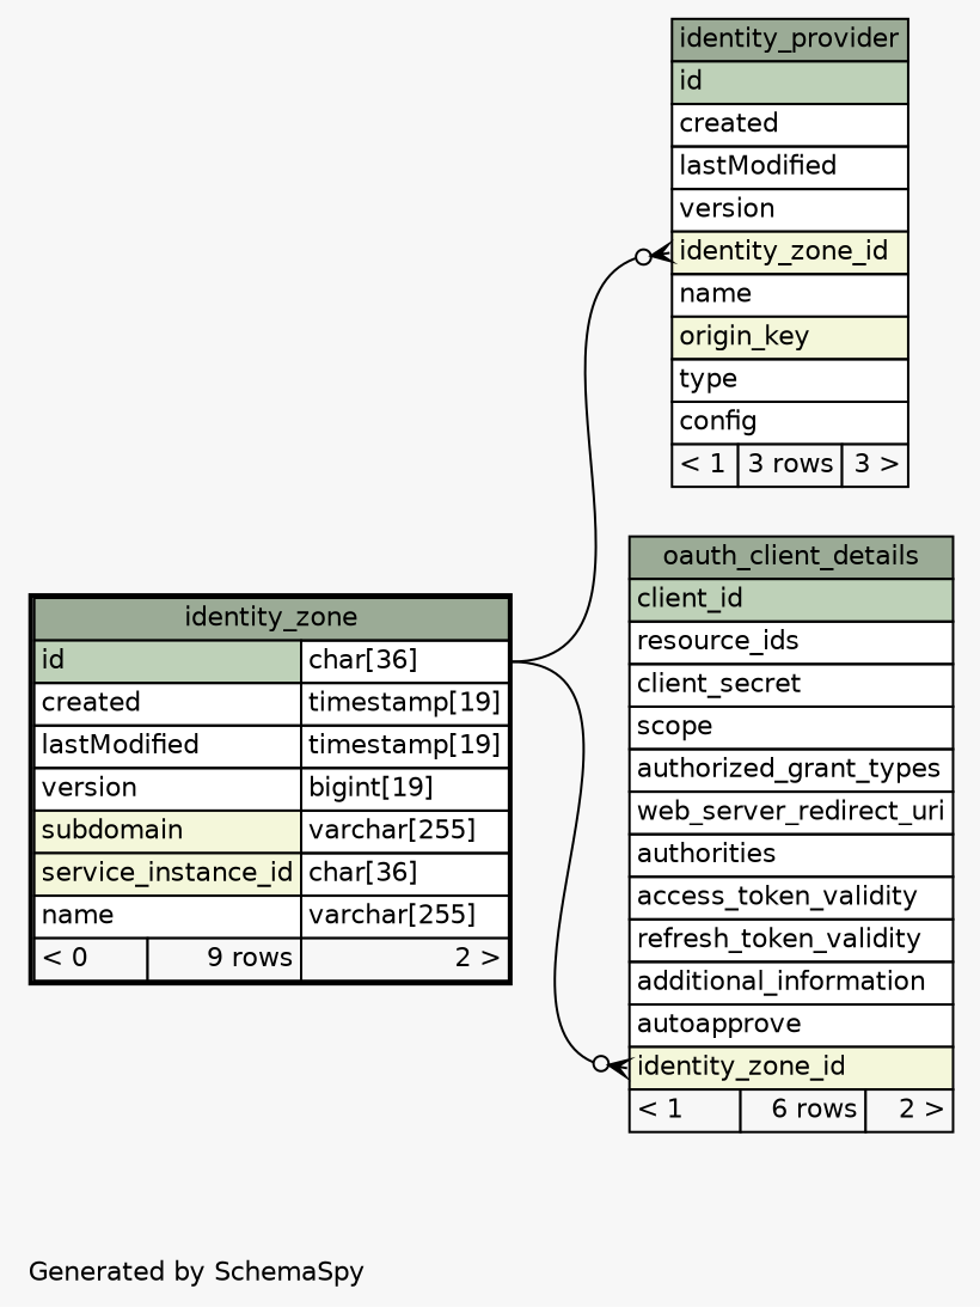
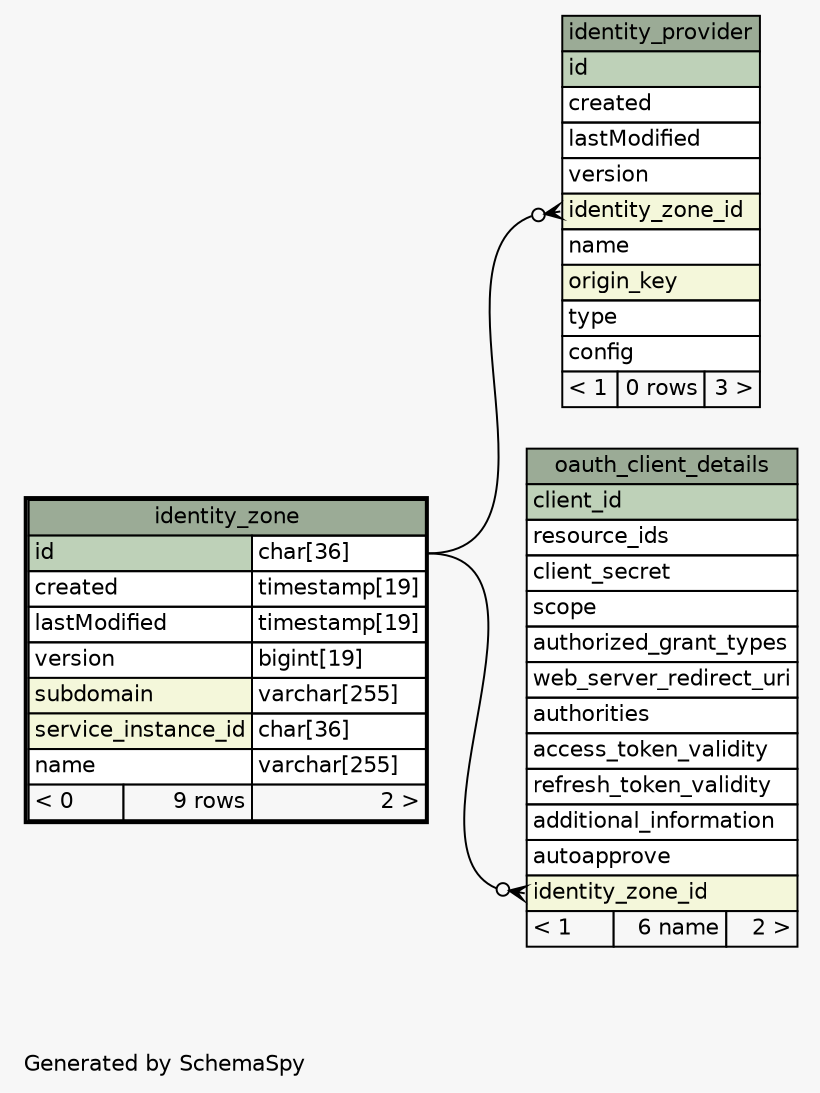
  digraph {
    bgcolor="#f7f7f7"
    fontname="DejaVu Sans"
    fontsize=11
    label="\nGenerated by SchemaSpy"
    labeljust=l
    nodesep=0.18
    rankdir=RL
    ranksep=0.46
    node [fontname="DejaVu Sans" fontsize=11 shape=plaintext]
    edge [arrowhead=none arrowsize=0.8 arrowtail=crowodot dir=back fontname="DejaVu Sans" headport="id.type:e" tailport="identity_zone_id:w"]
-   n1 [label=<     <TABLE BORDER="0" CELLBORDER="1" CELLSPACING="0" BGCOLOR="#ffffff">       <TR><TD COLSPAN="3" BGCOLOR="#9bab96" ALIGN="CENTER">identity_provider</TD></TR>       <TR><TD PORT="id" COLSPAN="3" BGCOLOR="#bed1b8" ALIGN="LEFT">id</TD></TR>       <TR><TD PORT="created" COLSPAN="3" ALIGN="LEFT">created</TD></TR>       <TR><TD PORT="lastModified" COLSPAN="3" ALIGN="LEFT">lastModified</TD></TR>       <TR><TD PORT="version" COLSPAN="3" ALIGN="LEFT">version</TD></TR>       <TR><TD PORT="identity_zone_id" COLSPAN="3" BGCOLOR="#f4f7da" ALIGN="LEFT">identity_zone_id</TD></TR>       <TR><TD PORT="name" COLSPAN="3" ALIGN="LEFT">name</TD></TR>       <TR><TD PORT="origin_key" COLSPAN="3" BGCOLOR="#f4f7da" ALIGN="LEFT">origin_key</TD></TR>       <TR><TD PORT="type" COLSPAN="3" ALIGN="LEFT">type</TD></TR>       <TR><TD PORT="config" COLSPAN="3" ALIGN="LEFT">config</TD></TR>       <TR><TD ALIGN="LEFT" BGCOLOR="#f7f7f7">&lt; 1</TD><TD ALIGN="RIGHT" BGCOLOR="#f7f7f7">3 rows</TD><TD ALIGN="RIGHT" BGCOLOR="#f7f7f7">3 &gt;</TD></TR>     </TABLE>>]
+   n1 [label=<     <TABLE BORDER="0" CELLBORDER="1" CELLSPACING="0" BGCOLOR="#ffffff">       <TR><TD COLSPAN="3" BGCOLOR="#9bab96" ALIGN="CENTER">identity_provider</TD></TR>       <TR><TD PORT="id" COLSPAN="3" BGCOLOR="#bed1b8" ALIGN="LEFT">id</TD></TR>       <TR><TD PORT="created" COLSPAN="3" ALIGN="LEFT">created</TD></TR>       <TR><TD PORT="lastModified" COLSPAN="3" ALIGN="LEFT">lastModified</TD></TR>       <TR><TD PORT="version" COLSPAN="3" ALIGN="LEFT">version</TD></TR>       <TR><TD PORT="identity_zone_id" COLSPAN="3" BGCOLOR="#f4f7da" ALIGN="LEFT">identity_zone_id</TD></TR>       <TR><TD PORT="name" COLSPAN="3" ALIGN="LEFT">name</TD></TR>       <TR><TD PORT="origin_key" COLSPAN="3" BGCOLOR="#f4f7da" ALIGN="LEFT">origin_key</TD></TR>       <TR><TD PORT="type" COLSPAN="3" ALIGN="LEFT">type</TD></TR>       <TR><TD PORT="config" COLSPAN="3" ALIGN="LEFT">config</TD></TR>       <TR><TD ALIGN="LEFT" BGCOLOR="#f7f7f7">&lt; 1</TD><TD ALIGN="RIGHT" BGCOLOR="#f7f7f7">0 rows</TD><TD ALIGN="RIGHT" BGCOLOR="#f7f7f7">3 &gt;</TD></TR>     </TABLE>>]
    n2 [label=<     <TABLE BORDER="2" CELLBORDER="1" CELLSPACING="0" BGCOLOR="#ffffff">       <TR><TD COLSPAN="3" BGCOLOR="#9bab96" ALIGN="CENTER">identity_zone</TD></TR>       <TR><TD PORT="id" COLSPAN="2" BGCOLOR="#bed1b8" ALIGN="LEFT">id</TD><TD PORT="id.type" ALIGN="LEFT">char[36]</TD></TR>       <TR><TD PORT="created" COLSPAN="2" ALIGN="LEFT">created</TD><TD PORT="created.type" ALIGN="LEFT">timestamp[19]</TD></TR>       <TR><TD PORT="lastModified" COLSPAN="2" ALIGN="LEFT">lastModified</TD><TD PORT="lastModified.type" ALIGN="LEFT">timestamp[19]</TD></TR>       <TR><TD PORT="version" COLSPAN="2" ALIGN="LEFT">version</TD><TD PORT="version.type" ALIGN="LEFT">bigint[19]</TD></TR>       <TR><TD PORT="subdomain" COLSPAN="2" BGCOLOR="#f4f7da" ALIGN="LEFT">subdomain</TD><TD PORT="subdomain.type" ALIGN="LEFT">varchar[255]</TD></TR>       <TR><TD PORT="service_instance_id" COLSPAN="2" BGCOLOR="#f4f7da" ALIGN="LEFT">service_instance_id</TD><TD PORT="service_instance_id.type" ALIGN="LEFT">char[36]</TD></TR>       <TR><TD PORT="name" COLSPAN="2" ALIGN="LEFT">name</TD><TD PORT="name.type" ALIGN="LEFT">varchar[255]</TD></TR>       <TR><TD ALIGN="LEFT" BGCOLOR="#f7f7f7">&lt; 0</TD><TD ALIGN="RIGHT" BGCOLOR="#f7f7f7">9 rows</TD><TD ALIGN="RIGHT" BGCOLOR="#f7f7f7">2 &gt;</TD></TR>     </TABLE>>]
-   n3 [label=<     <TABLE BORDER="0" CELLBORDER="1" CELLSPACING="0" BGCOLOR="#ffffff">       <TR><TD COLSPAN="3" BGCOLOR="#9bab96" ALIGN="CENTER">oauth_client_details</TD></TR>       <TR><TD PORT="client_id" COLSPAN="3" BGCOLOR="#bed1b8" ALIGN="LEFT">client_id</TD></TR>       <TR><TD PORT="resource_ids" COLSPAN="3" ALIGN="LEFT">resource_ids</TD></TR>       <TR><TD PORT="client_secret" COLSPAN="3" ALIGN="LEFT">client_secret</TD></TR>       <TR><TD PORT="scope" COLSPAN="3" ALIGN="LEFT">scope</TD></TR>       <TR><TD PORT="authorized_grant_types" COLSPAN="3" ALIGN="LEFT">authorized_grant_types</TD></TR>       <TR><TD PORT="web_server_redirect_uri" COLSPAN="3" ALIGN="LEFT">web_server_redirect_uri</TD></TR>       <TR><TD PORT="authorities" COLSPAN="3" ALIGN="LEFT">authorities</TD></TR>       <TR><TD PORT="access_token_validity" COLSPAN="3" ALIGN="LEFT">access_token_validity</TD></TR>       <TR><TD PORT="refresh_token_validity" COLSPAN="3" ALIGN="LEFT">refresh_token_validity</TD></TR>       <TR><TD PORT="additional_information" COLSPAN="3" ALIGN="LEFT">additional_information</TD></TR>       <TR><TD PORT="autoapprove" COLSPAN="3" ALIGN="LEFT">autoapprove</TD></TR>       <TR><TD PORT="identity_zone_id" COLSPAN="3" BGCOLOR="#f4f7da" ALIGN="LEFT">identity_zone_id</TD></TR>       <TR><TD ALIGN="LEFT" BGCOLOR="#f7f7f7">&lt; 1</TD><TD ALIGN="RIGHT" BGCOLOR="#f7f7f7">6 rows</TD><TD ALIGN="RIGHT" BGCOLOR="#f7f7f7">2 &gt;</TD></TR>     </TABLE>>]
+   n3 [label=<     <TABLE BORDER="0" CELLBORDER="1" CELLSPACING="0" BGCOLOR="#ffffff">       <TR><TD COLSPAN="3" BGCOLOR="#9bab96" ALIGN="CENTER">oauth_client_details</TD></TR>       <TR><TD PORT="client_id" COLSPAN="3" BGCOLOR="#bed1b8" ALIGN="LEFT">client_id</TD></TR>       <TR><TD PORT="resource_ids" COLSPAN="3" ALIGN="LEFT">resource_ids</TD></TR>       <TR><TD PORT="client_secret" COLSPAN="3" ALIGN="LEFT">client_secret</TD></TR>       <TR><TD PORT="scope" COLSPAN="3" ALIGN="LEFT">scope</TD></TR>       <TR><TD PORT="authorized_grant_types" COLSPAN="3" ALIGN="LEFT">authorized_grant_types</TD></TR>       <TR><TD PORT="web_server_redirect_uri" COLSPAN="3" ALIGN="LEFT">web_server_redirect_uri</TD></TR>       <TR><TD PORT="authorities" COLSPAN="3" ALIGN="LEFT">authorities</TD></TR>       <TR><TD PORT="access_token_validity" COLSPAN="3" ALIGN="LEFT">access_token_validity</TD></TR>       <TR><TD PORT="refresh_token_validity" COLSPAN="3" ALIGN="LEFT">refresh_token_validity</TD></TR>       <TR><TD PORT="additional_information" COLSPAN="3" ALIGN="LEFT">additional_information</TD></TR>       <TR><TD PORT="autoapprove" COLSPAN="3" ALIGN="LEFT">autoapprove</TD></TR>       <TR><TD PORT="identity_zone_id" COLSPAN="3" BGCOLOR="#f4f7da" ALIGN="LEFT">identity_zone_id</TD></TR>       <TR><TD ALIGN="LEFT" BGCOLOR="#f7f7f7">&lt; 1</TD><TD ALIGN="RIGHT" BGCOLOR="#f7f7f7">6 name</TD><TD ALIGN="RIGHT" BGCOLOR="#f7f7f7">2 &gt;</TD></TR>     </TABLE>>]
    n1 -> n2
    n3 -> n2
  }
